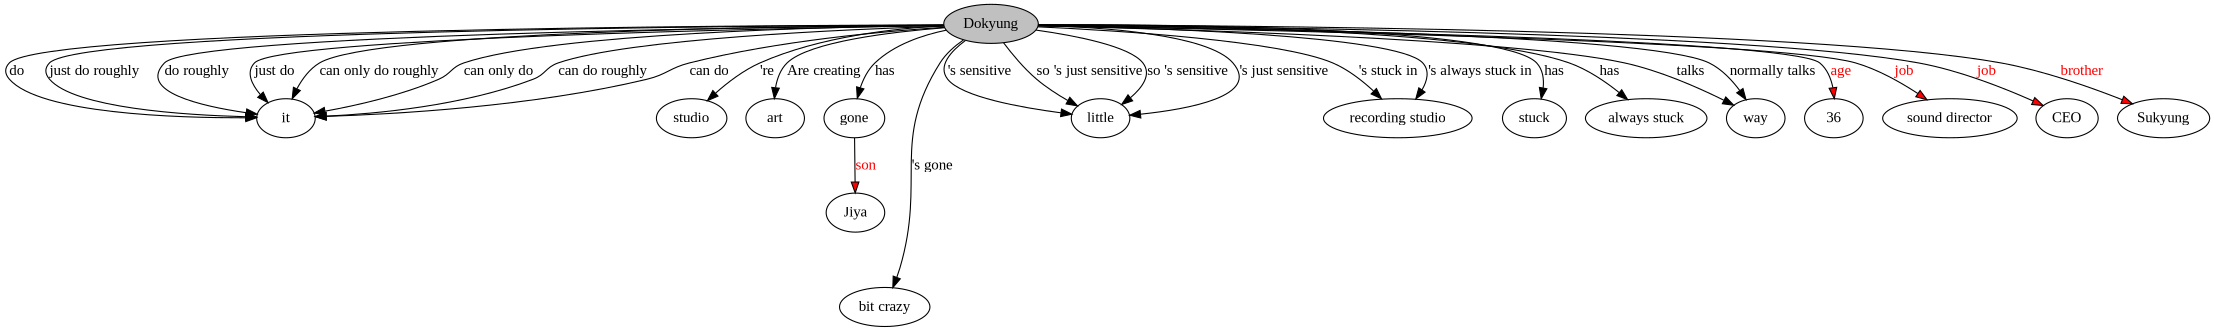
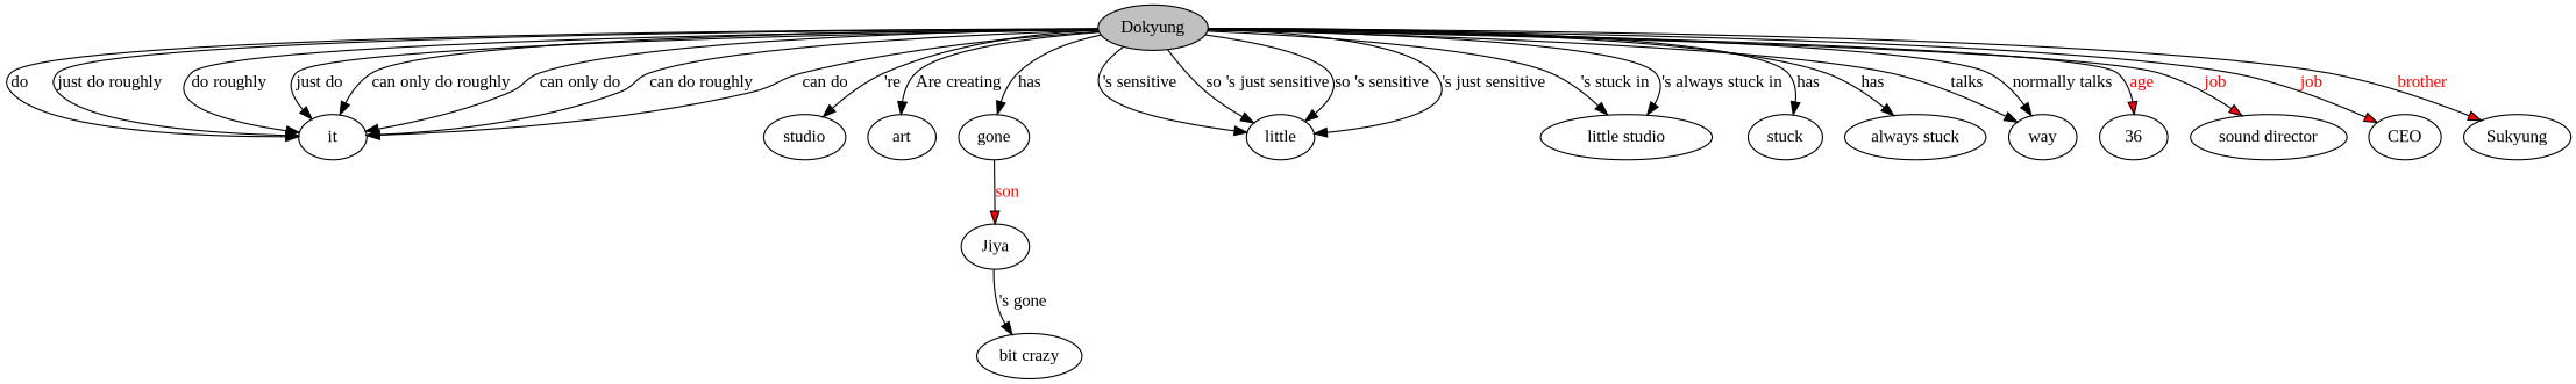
  digraph {
    fontname="Liberation Serif"
    node [fontname="Liberation Serif"]
    edge [fontname="Liberation Serif"]
    n1 [fillcolor=gray label=Dokyung style=filled]
    n2 [label=it]
    n3 [label=studio]
    n4 [label=art]
    n5 [label=gone]
    n6 [label="bit crazy"]
    n7 [label=little]
-   n8 [label="recording studio"]
+   n8 [label="little studio"]
    n9 [label=stuck]
    n10 [label="always stuck"]
    n11 [label=way]
    n12 [label=36]
    n13 [label="sound director"]
    n14 [label=CEO]
    n15 [label=Sukyung]
    n16 [label=Jiya]
    n1 -> n2 [label=do]
    n1 -> n2 [label="just do roughly"]
    n1 -> n2 [label="do roughly"]
    n1 -> n2 [label="just do"]
    n1 -> n2 [label="can only do roughly"]
    n1 -> n2 [label="can only do"]
    n1 -> n2 [label="can do roughly"]
    n1 -> n2 [label="can do"]
    n1 -> n3 [label="'re"]
    n1 -> n4 [label="Are creating"]
    n1 -> n5 [label=has]
-   n1 -> n6 [label="'s gone"]
+   n16 -> n6 [label="'s gone"]
    n1 -> n7 [label="'s sensitive"]
    n1 -> n7 [label="so 's just sensitive"]
    n1 -> n7 [label="so 's sensitive"]
    n1 -> n7 [label="'s just sensitive"]
    n1 -> n8 [label="'s stuck in"]
    n1 -> n8 [label="'s always stuck in"]
    n1 -> n9 [label=has]
    n1 -> n10 [label=has]
    n1 -> n11 [label=talks]
    n1 -> n11 [label="normally talks"]
    n1 -> n12 [fillcolor=red fontcolor=red label=age style=filled]
    n1 -> n13 [fillcolor=red fontcolor=red label=job style=filled]
    n1 -> n14 [fillcolor=red fontcolor=red label=job style=filled]
    n1 -> n15 [fillcolor=red fontcolor=red label=brother style=filled]
    n5 -> n16 [fillcolor=red fontcolor=red label=son style=filled]
  }
